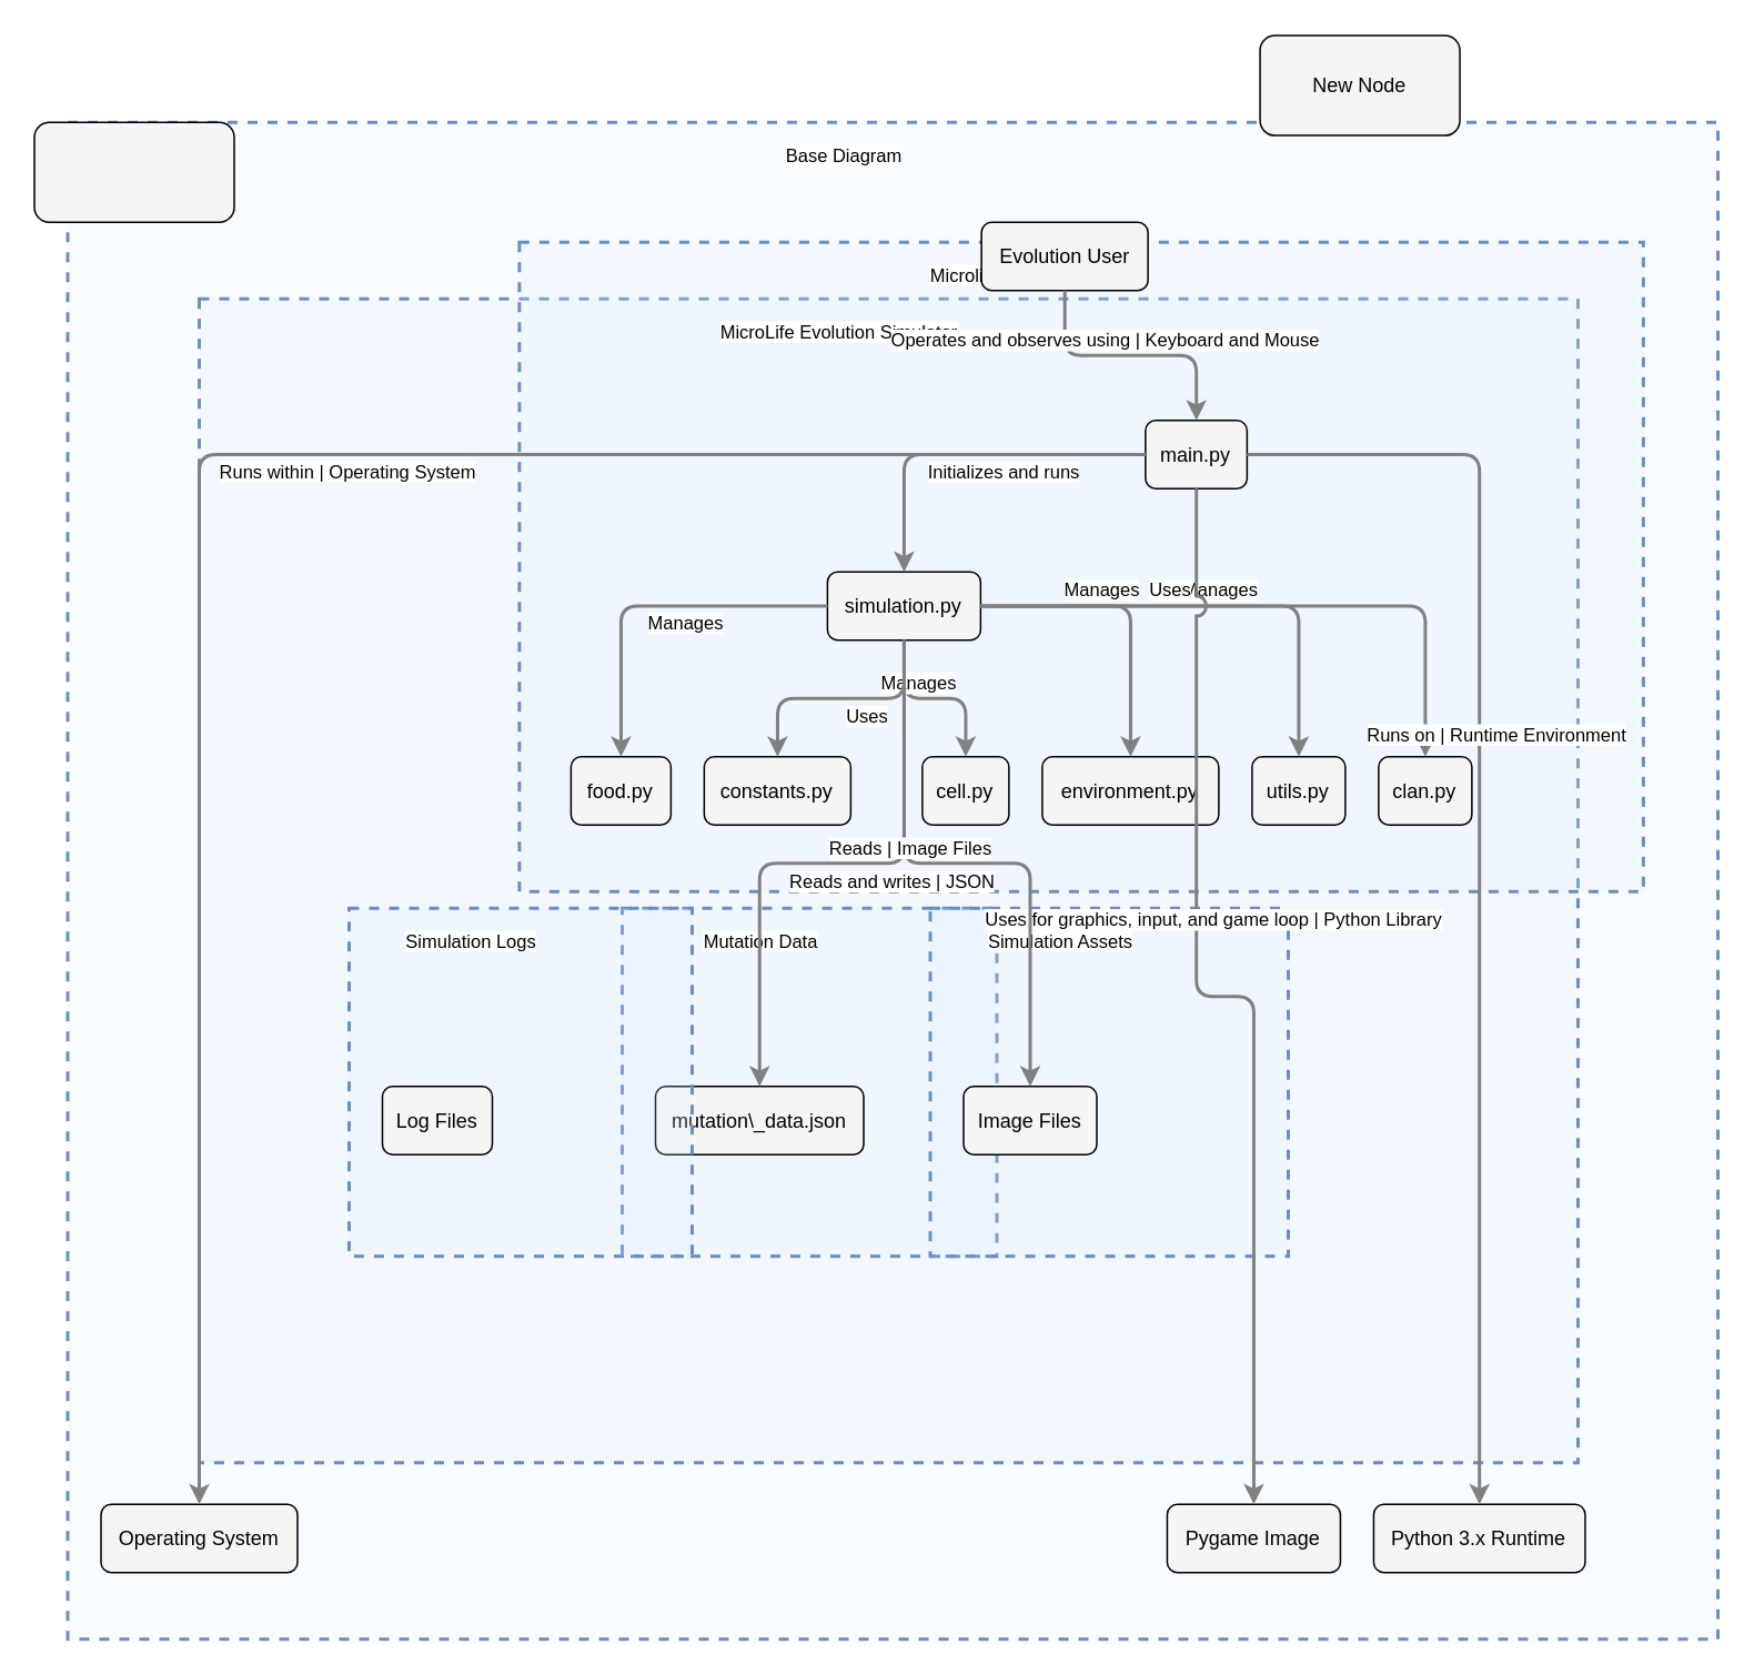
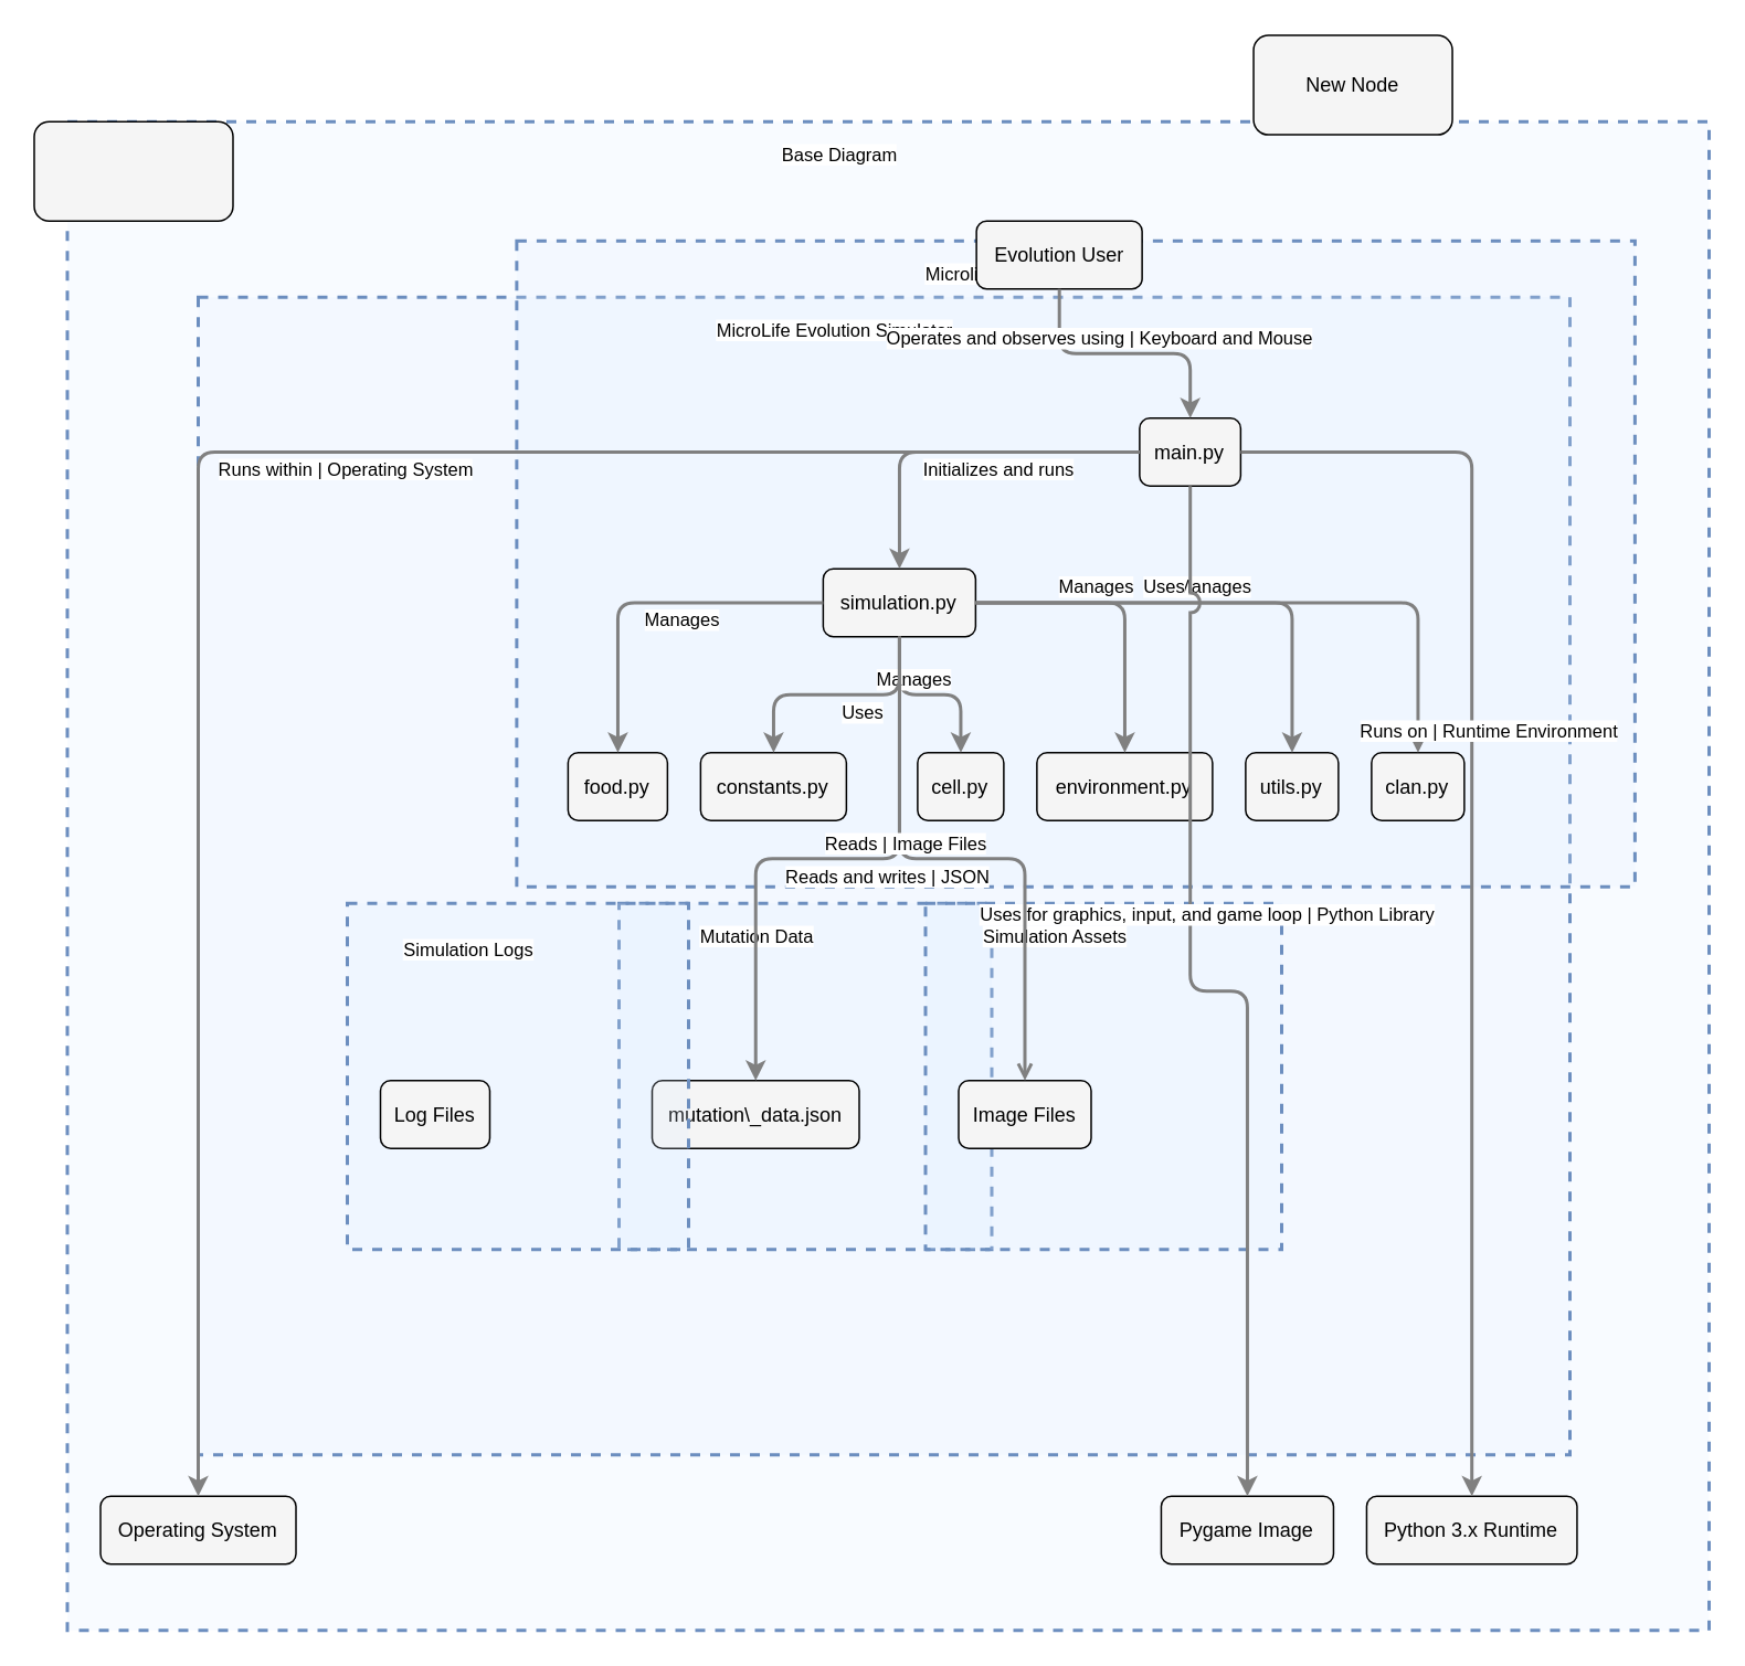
  <mxCell id="0" />
  <mxCell id="1" parent="0" />
  <mxCell id="2" value="" style="html=1;whiteSpace=wrap;container=1;fillColor=#dae8fc;strokeColor=#6c8ebf;dashed=1;fillOpacity=20;strokeWidth=2;containerType=none;recursiveResize=0;movable=1;resizable=1;autosize=0;dropTarget=0" vertex="1" parent="10"><mxGeometry x="192.25" y="-34" width="675" height="390" as="geometry" /></mxCell>
  <mxCell id="3" value="Microlife Simulation Core" style="edgeLabel;html=1;align=center;verticalAlign=middle;resizable=0;labelBackgroundColor=white;spacing=5" vertex="1" parent="10"><mxGeometry x="200.25" y="-26" width="599" height="24" as="geometry" /></mxCell>
  <mxCell id="4" value="" style="html=1;whiteSpace=wrap;container=1;fillColor=#dae8fc;strokeColor=#6c8ebf;dashed=1;fillOpacity=20;strokeWidth=2;containerType=none;recursiveResize=0;movable=1;resizable=1;autosize=0;dropTarget=0" vertex="1" parent="10"><mxGeometry x="254" y="366" width="225" height="209" as="geometry" /></mxCell>
  <mxCell id="5" value="Mutation Data" style="edgeLabel;html=1;align=center;verticalAlign=middle;resizable=0;labelBackgroundColor=white;spacing=5" vertex="1" parent="10"><mxGeometry x="262" y="374" width="149" height="24" as="geometry" /></mxCell>
  <mxCell id="6" value="" style="html=1;whiteSpace=wrap;container=1;fillColor=#dae8fc;strokeColor=#6c8ebf;dashed=1;fillOpacity=20;strokeWidth=2;containerType=none;recursiveResize=0;movable=1;resizable=1;autosize=0;dropTarget=0" vertex="1" parent="10"><mxGeometry x="90" y="366" width="206" height="209" as="geometry" /></mxCell>
- <mxCell id="7" value="Simulation Logs" style="edgeLabel;html=1;align=center;verticalAlign=middle;resizable=0;labelBackgroundColor=white;spacing=5" vertex="1" parent="10"><mxGeometry x="98" y="374" width="130" height="24" as="geometry" /></mxCell>
+ <mxCell id="7" value="Simulation Logs" style="edgeLabel;html=1;align=center;verticalAlign=middle;resizable=0;labelBackgroundColor=white;spacing=5" vertex="1" parent="10"><mxGeometry x="98" y="374" width="130" height="40" as="geometry" /></mxCell>
  <mxCell id="8" value="" style="html=1;whiteSpace=wrap;container=1;fillColor=#dae8fc;strokeColor=#6c8ebf;dashed=1;fillOpacity=20;strokeWidth=2;containerType=none;recursiveResize=0;movable=1;resizable=1;autosize=0;dropTarget=0" vertex="1" parent="10"><mxGeometry x="439" y="366" width="215" height="209" as="geometry" /></mxCell>
  <mxCell id="9" value="Simulation Assets" style="edgeLabel;html=1;align=center;verticalAlign=middle;resizable=0;labelBackgroundColor=white;spacing=5" vertex="1" parent="10"><mxGeometry x="447" y="374" width="139" height="24" as="geometry" /></mxCell>
  <mxCell id="10" value="" style="html=1;whiteSpace=wrap;container=1;fillColor=#dae8fc;strokeColor=#6c8ebf;dashed=1;fillOpacity=20;strokeWidth=2;containerType=none;recursiveResize=0;movable=1;resizable=1;autosize=0;dropTarget=0" vertex="1" parent="12"><mxGeometry x="79" y="106" width="828" height="699" as="geometry" /></mxCell>
  <mxCell id="11" value="MicroLife Evolution Simulator" style="edgeLabel;html=1;align=center;verticalAlign=middle;resizable=0;labelBackgroundColor=white;spacing=5" vertex="1" parent="12"><mxGeometry x="87" y="114" width="752" height="24" as="geometry" /></mxCell>
  <mxCell id="12" value="" style="html=1;whiteSpace=wrap;container=1;fillColor=#dae8fc;strokeColor=#6c8ebf;dashed=1;fillOpacity=20;strokeWidth=2;containerType=none;recursiveResize=0;movable=1;resizable=1;autosize=0;dropTarget=0" vertex="1" parent="1"><mxGeometry x="40" y="73" width="991" height="911" as="geometry" /></mxCell>
  <mxCell id="13" value="Base Diagram" style="edgeLabel;html=1;align=center;verticalAlign=middle;resizable=0;labelBackgroundColor=white;spacing=5" vertex="1" parent="1"><mxGeometry x="48" y="81" width="915" height="24" as="geometry" /></mxCell>
  <mxCell id="14" value="" style="rounded=1;whiteSpace=wrap;html=1;fillColor=#f5f5f5" vertex="1" parent="1"><mxGeometry x="20" y="73" width="120" height="60" as="geometry" /></mxCell>
  <mxCell id="15" value="Evolution User" style="rounded=1;whiteSpace=wrap;html=1;fillColor=#f5f5f5" vertex="1" parent="12"><mxGeometry x="548.75" y="60" width="100" height="41" as="geometry" /></mxCell>
  <mxCell id="16" value="Pygame Image" style="rounded=1;whiteSpace=wrap;html=1;fillColor=#f5f5f5" vertex="1" parent="12"><mxGeometry x="660.3" y="830" width="104" height="41" as="geometry" /></mxCell>
  <mxCell id="17" value="Python 3.x Runtime" style="rounded=1;whiteSpace=wrap;html=1;fillColor=#f5f5f5" vertex="1" parent="12"><mxGeometry x="784.3" y="830" width="127" height="41" as="geometry" /></mxCell>
  <mxCell id="18" value="Operating System" style="rounded=1;whiteSpace=wrap;html=1;fillColor=#f5f5f5" vertex="1" parent="12"><mxGeometry x="20" y="830" width="118" height="41" as="geometry" /></mxCell>
  <mxCell id="19" value="main.py" style="rounded=1;whiteSpace=wrap;html=1;fillColor=#f5f5f5" vertex="1" parent="2"><mxGeometry x="376" y="107" width="61" height="41" as="geometry" /></mxCell>
  <mxCell id="20" value="simulation.py" style="rounded=1;whiteSpace=wrap;html=1;fillColor=#f5f5f5" vertex="1" parent="2"><mxGeometry x="185" y="198" width="92" height="41" as="geometry" /></mxCell>
  <mxCell id="21" value="cell.py" style="rounded=1;whiteSpace=wrap;html=1;fillColor=#f5f5f5" vertex="1" parent="2"><mxGeometry x="242" y="309" width="52" height="41" as="geometry" /></mxCell>
  <mxCell id="22" value="clan.py" style="rounded=1;whiteSpace=wrap;html=1;fillColor=#f5f5f5" vertex="1" parent="2"><mxGeometry x="516" y="309" width="56" height="41" as="geometry" /></mxCell>
  <mxCell id="23" value="environment.py" style="rounded=1;whiteSpace=wrap;html=1;fillColor=#f5f5f5" vertex="1" parent="2"><mxGeometry x="314" y="309" width="106" height="41" as="geometry" /></mxCell>
  <mxCell id="24" value="food.py" style="rounded=1;whiteSpace=wrap;html=1;fillColor=#f5f5f5" vertex="1" parent="2"><mxGeometry x="31" y="309" width="60" height="41" as="geometry" /></mxCell>
  <mxCell id="25" value="constants.py" style="rounded=1;whiteSpace=wrap;html=1;fillColor=#f5f5f5" vertex="1" parent="2"><mxGeometry x="111" y="309" width="88" height="41" as="geometry" /></mxCell>
  <mxCell id="26" value="utils.py" style="rounded=1;whiteSpace=wrap;html=1;fillColor=#f5f5f5" vertex="1" parent="2"><mxGeometry x="440" y="309" width="56" height="41" as="geometry" /></mxCell>
  <mxCell id="27" value="mutation\_data.json" style="rounded=1;whiteSpace=wrap;html=1;fillColor=#f5f5f5" vertex="1" parent="4"><mxGeometry x="20" y="107" width="125" height="41" as="geometry" /></mxCell>
  <mxCell id="28" value="Log Files" style="rounded=1;whiteSpace=wrap;html=1;fillColor=#f5f5f5" vertex="1" parent="6"><mxGeometry x="20" y="107" width="66" height="41" as="geometry" /></mxCell>
  <mxCell id="29" value="Image Files" style="rounded=1;whiteSpace=wrap;html=1;fillColor=#f5f5f5" vertex="1" parent="8"><mxGeometry x="20" y="107" width="80" height="41" as="geometry" /></mxCell>
  <mxCell id="30" value="New Node" style="rounded=1;whiteSpace=wrap;html=1;fillColor=#f5f5f5" vertex="1" parent="14"><mxGeometry x="736.044" y="-52.1" width="120" height="60" as="geometry" /></mxCell>
  <mxCell id="31" style="edgeStyle=orthogonalEdgeStyle;rounded=1;orthogonalLoop=1;jettySize=auto;html=1;strokeColor=#808080;strokeWidth=2;jumpStyle=arc;jumpSize=10;spacing=15;labelBackgroundColor=white;labelBorderColor=none" edge="1" parent="1" source="15" target="19"><mxGeometry relative="1" as="geometry" /></mxCell>
  <mxCell id="32" value="Operates and observes using | Keyboard and Mouse" style="edgeLabel;html=1;align=center;verticalAlign=middle;resizable=0;points=[];" vertex="1" connectable="0" parent="31"><mxGeometry x="-0.2" y="10" relative="1" as="geometry"><mxPoint as="offset" /></mxGeometry></mxCell>
  <mxCell id="33" style="edgeStyle=orthogonalEdgeStyle;rounded=1;orthogonalLoop=1;jettySize=auto;html=1;strokeColor=#808080;strokeWidth=2;jumpStyle=arc;jumpSize=10;spacing=15;labelBackgroundColor=white;labelBorderColor=none" edge="1" parent="1" source="19" target="20"><mxGeometry relative="1" as="geometry" /></mxCell>
  <mxCell id="34" value="Initializes and runs" style="edgeLabel;html=1;align=center;verticalAlign=middle;resizable=0;points=[];" vertex="1" connectable="0" parent="33"><mxGeometry x="-0.2" y="10" relative="1" as="geometry"><mxPoint as="offset" /></mxGeometry></mxCell>
  <mxCell id="35" style="edgeStyle=orthogonalEdgeStyle;rounded=1;orthogonalLoop=1;jettySize=auto;html=1;strokeColor=#808080;strokeWidth=2;jumpStyle=arc;jumpSize=10;spacing=15;labelBackgroundColor=white;labelBorderColor=none" edge="1" parent="1" source="20" target="21"><mxGeometry relative="1" as="geometry" /></mxCell>
  <mxCell id="36" value="Manages" style="edgeLabel;html=1;align=center;verticalAlign=middle;resizable=0;points=[];" vertex="1" connectable="0" parent="35"><mxGeometry x="-0.2" y="10" relative="1" as="geometry"><mxPoint as="offset" /></mxGeometry></mxCell>
  <mxCell id="37" style="edgeStyle=orthogonalEdgeStyle;rounded=1;orthogonalLoop=1;jettySize=auto;html=1;strokeColor=#808080;strokeWidth=2;jumpStyle=arc;jumpSize=10;spacing=15;labelBackgroundColor=white;labelBorderColor=none" edge="1" parent="1" source="20" target="22"><mxGeometry relative="1" as="geometry" /></mxCell>
  <mxCell id="38" value="Manages" style="edgeLabel;html=1;align=center;verticalAlign=middle;resizable=0;points=[];" vertex="1" connectable="0" parent="37"><mxGeometry x="-0.2" y="10" relative="1" as="geometry"><mxPoint as="offset" /></mxGeometry></mxCell>
  <mxCell id="39" style="edgeStyle=orthogonalEdgeStyle;rounded=1;orthogonalLoop=1;jettySize=auto;html=1;strokeColor=#808080;strokeWidth=2;jumpStyle=arc;jumpSize=10;spacing=15;labelBackgroundColor=white;labelBorderColor=none" edge="1" parent="1" source="20" target="23"><mxGeometry relative="1" as="geometry" /></mxCell>
  <mxCell id="40" value="Manages" style="edgeLabel;html=1;align=center;verticalAlign=middle;resizable=0;points=[];" vertex="1" connectable="0" parent="39"><mxGeometry x="-0.2" y="10" relative="1" as="geometry"><mxPoint as="offset" /></mxGeometry></mxCell>
  <mxCell id="41" style="edgeStyle=orthogonalEdgeStyle;rounded=1;orthogonalLoop=1;jettySize=auto;html=1;strokeColor=#808080;strokeWidth=2;jumpStyle=arc;jumpSize=10;spacing=15;labelBackgroundColor=white;labelBorderColor=none" edge="1" parent="1" source="20" target="24"><mxGeometry relative="1" as="geometry" /></mxCell>
  <mxCell id="42" value="Manages" style="edgeLabel;html=1;align=center;verticalAlign=middle;resizable=0;points=[];" vertex="1" connectable="0" parent="41"><mxGeometry x="-0.2" y="10" relative="1" as="geometry"><mxPoint as="offset" /></mxGeometry></mxCell>
  <mxCell id="43" style="edgeStyle=orthogonalEdgeStyle;rounded=1;orthogonalLoop=1;jettySize=auto;html=1;strokeColor=#808080;strokeWidth=2;jumpStyle=arc;jumpSize=10;spacing=15;labelBackgroundColor=white;labelBorderColor=none" edge="1" parent="1" source="20" target="25"><mxGeometry relative="1" as="geometry" /></mxCell>
  <mxCell id="44" value="Uses" style="edgeLabel;html=1;align=center;verticalAlign=middle;resizable=0;points=[];" vertex="1" connectable="0" parent="43"><mxGeometry x="-0.2" y="10" relative="1" as="geometry"><mxPoint as="offset" /></mxGeometry></mxCell>
  <mxCell id="45" style="edgeStyle=orthogonalEdgeStyle;rounded=1;orthogonalLoop=1;jettySize=auto;html=1;strokeColor=#808080;strokeWidth=2;jumpStyle=arc;jumpSize=10;spacing=15;labelBackgroundColor=white;labelBorderColor=none" edge="1" parent="1" source="20" target="26"><mxGeometry relative="1" as="geometry" /></mxCell>
  <mxCell id="46" value="Uses" style="edgeLabel;html=1;align=center;verticalAlign=middle;resizable=0;points=[];" vertex="1" connectable="0" parent="45"><mxGeometry x="-0.2" y="10" relative="1" as="geometry"><mxPoint as="offset" /></mxGeometry></mxCell>
  <mxCell id="47" style="edgeStyle=orthogonalEdgeStyle;rounded=1;orthogonalLoop=1;jettySize=auto;html=1;strokeColor=#808080;strokeWidth=2;jumpStyle=arc;jumpSize=10;spacing=15;labelBackgroundColor=white;labelBorderColor=none" edge="1" parent="1" source="19" target="16"><mxGeometry relative="1" as="geometry" /></mxCell>
  <mxCell id="48" value="Uses for graphics, input, and game loop | Python Library" style="edgeLabel;html=1;align=center;verticalAlign=middle;resizable=0;points=[];" vertex="1" connectable="0" parent="47"><mxGeometry x="-0.2" y="10" relative="1" as="geometry"><mxPoint as="offset" /></mxGeometry></mxCell>
  <mxCell id="49" style="edgeStyle=orthogonalEdgeStyle;rounded=1;orthogonalLoop=1;jettySize=auto;html=1;strokeColor=#808080;strokeWidth=2;jumpStyle=arc;jumpSize=10;spacing=15;labelBackgroundColor=white;labelBorderColor=none" edge="1" parent="1" source="19" target="17"><mxGeometry relative="1" as="geometry" /></mxCell>
  <mxCell id="50" value="Runs on | Runtime Environment" style="edgeLabel;html=1;align=center;verticalAlign=middle;resizable=0;points=[];" vertex="1" connectable="0" parent="49"><mxGeometry x="-0.2" y="10" relative="1" as="geometry"><mxPoint as="offset" /></mxGeometry></mxCell>
  <mxCell id="51" style="edgeStyle=orthogonalEdgeStyle;rounded=1;orthogonalLoop=1;jettySize=auto;html=1;strokeColor=#808080;strokeWidth=2;jumpStyle=arc;jumpSize=10;spacing=15;labelBackgroundColor=white;labelBorderColor=none" edge="1" parent="1" source="19" target="18"><mxGeometry relative="1" as="geometry" /></mxCell>
  <mxCell id="52" value="Runs within | Operating System" style="edgeLabel;html=1;align=center;verticalAlign=middle;resizable=0;points=[];" vertex="1" connectable="0" parent="51"><mxGeometry x="-0.2" y="10" relative="1" as="geometry"><mxPoint as="offset" /></mxGeometry></mxCell>
  <mxCell id="53" style="edgeStyle=orthogonalEdgeStyle;rounded=1;orthogonalLoop=1;jettySize=auto;html=1;strokeColor=#808080;strokeWidth=2;jumpStyle=arc;jumpSize=10;spacing=15;labelBackgroundColor=white;labelBorderColor=none" edge="1" parent="1" source="20" target="27"><mxGeometry relative="1" as="geometry" /></mxCell>
  <mxCell id="54" value="Reads and writes | JSON" style="edgeLabel;html=1;align=center;verticalAlign=middle;resizable=0;points=[];" vertex="1" connectable="0" parent="53"><mxGeometry x="-0.2" y="10" relative="1" as="geometry"><mxPoint as="offset" /></mxGeometry></mxCell>
- <mxCell id="55" style="edgeStyle=orthogonalEdgeStyle;rounded=1;orthogonalLoop=1;jettySize=auto;html=1;strokeColor=#808080;strokeWidth=2;jumpStyle=arc;jumpSize=10;spacing=15;labelBackgroundColor=white;labelBorderColor=none" edge="1" parent="1" source="20" target="29"><mxGeometry relative="1" as="geometry" /></mxCell>
+ <mxCell id="55" style="edgeStyle=orthogonalEdgeStyle;rounded=1;orthogonalLoop=1;jettySize=auto;html=1;strokeColor=#808080;strokeWidth=2;jumpStyle=arc;jumpSize=10;spacing=15;labelBackgroundColor=white;labelBorderColor=none;endArrow=open;" edge="1" parent="1" source="20" target="29"><mxGeometry relative="1" as="geometry" /></mxCell>
  <mxCell id="56" value="Reads | Image Files" style="edgeLabel;html=1;align=center;verticalAlign=middle;resizable=0;points=[];" vertex="1" connectable="0" parent="55"><mxGeometry x="-0.2" y="10" relative="1" as="geometry"><mxPoint as="offset" /></mxGeometry></mxCell>
